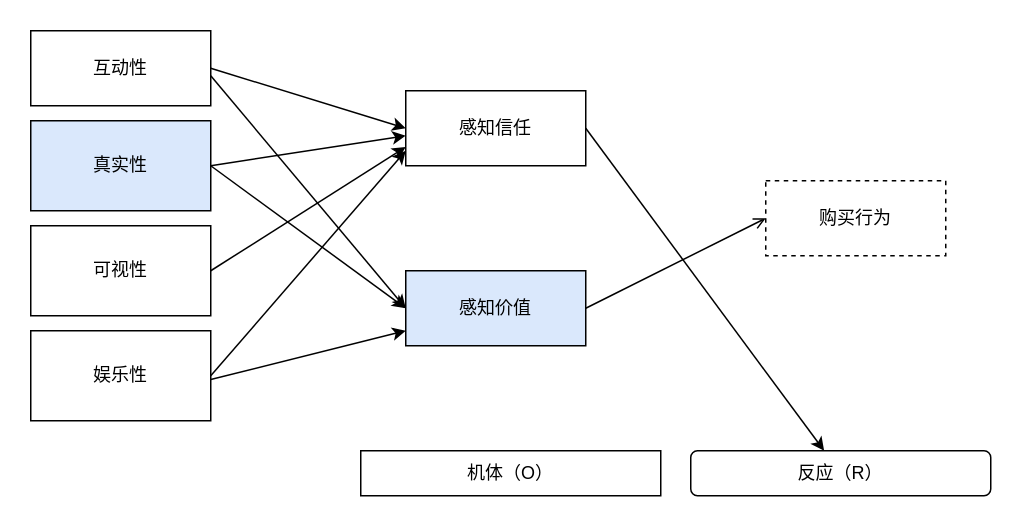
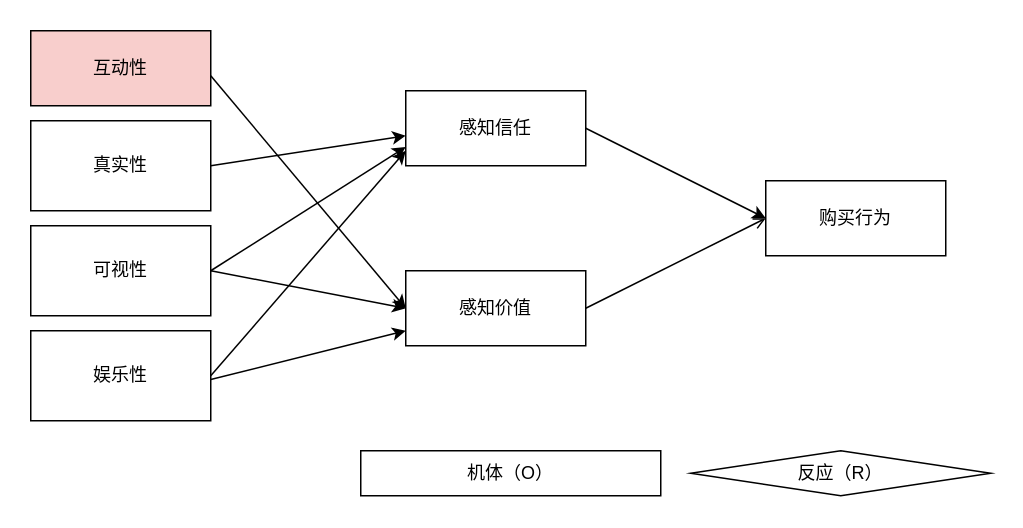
  <mxCell id="0" />
  <mxCell id="1" parent="0" />
- <mxCell id="2" value="互动性" style="rounded=0;whiteSpace=wrap;html=1;" vertex="1" parent="1"><mxGeometry x="20" y="20" width="120" height="50" as="geometry" /></mxCell>
+ <mxCell id="2" value="互动性" style="rounded=0;whiteSpace=wrap;html=1;fillColor=#f8cecc;" vertex="1" parent="1"><mxGeometry x="20" y="20" width="120" height="50" as="geometry" /></mxCell>
  <mxCell id="3" value="娱乐性" style="rounded=0;whiteSpace=wrap;html=1;" vertex="1" parent="1"><mxGeometry x="20" y="220" width="120" height="60" as="geometry" /></mxCell>
  <mxCell id="4" value="可视性" style="rounded=0;whiteSpace=wrap;html=1;" vertex="1" parent="1"><mxGeometry x="20" y="150" width="120" height="60" as="geometry" /></mxCell>
- <mxCell id="5" value="真实性" style="rounded=0;whiteSpace=wrap;html=1;fillColor=#dae8fc;" vertex="1" parent="1"><mxGeometry x="20" y="80" width="120" height="60" as="geometry" /></mxCell>
- <mxCell id="6" value="反应（R）" style="rounded=1;whiteSpace=wrap;html=1;" vertex="1" parent="1"><mxGeometry x="460" y="300" width="200" height="30" as="geometry" /></mxCell>
+ <mxCell id="5" value="真实性" style="rounded=0;whiteSpace=wrap;html=1;" vertex="1" parent="1"><mxGeometry x="20" y="80" width="120" height="60" as="geometry" /></mxCell>
+ <mxCell id="6" value="反应（R）" style="rhombus;whiteSpace=wrap;html=1;" vertex="1" parent="1"><mxGeometry x="460" y="300" width="200" height="30" as="geometry" /></mxCell>
  <mxCell id="7" value="机体（O）" style="whiteSpace=wrap;html=1;rounded=0;" vertex="1" parent="1"><mxGeometry x="240" y="300" width="200" height="30" as="geometry" /></mxCell>
  <mxCell id="8" value="感知信任" style="rounded=0;whiteSpace=wrap;html=1;" vertex="1" parent="1"><mxGeometry x="270" y="60" width="120" height="50" as="geometry" /></mxCell>
- <mxCell id="9" value="感知价值" style="rounded=0;whiteSpace=wrap;html=1;fillColor=#dae8fc;" vertex="1" parent="1"><mxGeometry x="270" y="180" width="120" height="50" as="geometry" /></mxCell>
- <mxCell id="10" value="购买行为" style="rounded=0;whiteSpace=wrap;html=1;dashed=1;" vertex="1" parent="1"><mxGeometry x="510" y="120" width="120" height="50" as="geometry" /></mxCell>
- <mxCell id="11" value="" style="endArrow=classic;html=1;rounded=0;exitX=1;exitY=0.5;exitDx=0;exitDy=0;entryX=0;entryY=0.5;entryDx=0;entryDy=0;" edge="1" parent="1" source="2" target="8"><mxGeometry width="50" height="50" relative="1" as="geometry"><mxPoint x="260" y="230" as="sourcePoint" /><mxPoint x="310" y="180" as="targetPoint" /></mxGeometry></mxCell>
+ <mxCell id="9" value="感知价值" style="rounded=0;whiteSpace=wrap;html=1;" vertex="1" parent="1"><mxGeometry x="270" y="180" width="120" height="50" as="geometry" /></mxCell>
+ <mxCell id="10" value="购买行为" style="rounded=0;whiteSpace=wrap;html=1;" vertex="1" parent="1"><mxGeometry x="510" y="120" width="120" height="50" as="geometry" /></mxCell>
  <mxCell id="12" value="" style="endArrow=classic;html=1;rounded=0;" edge="1" parent="1"><mxGeometry width="50" height="50" relative="1" as="geometry"><mxPoint x="140" y="110" as="sourcePoint" /><mxPoint x="270" y="90" as="targetPoint" /></mxGeometry></mxCell>
  <mxCell id="13" value="" style="endArrow=classic;html=1;rounded=0;exitX=1;exitY=0.5;exitDx=0;exitDy=0;entryX=0;entryY=0.5;entryDx=0;entryDy=0;" edge="1" parent="1" target="9"><mxGeometry width="50" height="50" relative="1" as="geometry"><mxPoint x="140" y="50" as="sourcePoint" /><mxPoint x="270" y="90" as="targetPoint" /></mxGeometry></mxCell>
- <mxCell id="14" value="" style="endArrow=classic;html=1;rounded=0;exitX=1;exitY=0.5;exitDx=0;exitDy=0;entryX=0;entryY=0.5;entryDx=0;entryDy=0;" edge="1" parent="1" source="5" target="9"><mxGeometry width="50" height="50" relative="1" as="geometry"><mxPoint x="170" y="75" as="sourcePoint" /><mxPoint x="300" y="115" as="targetPoint" /></mxGeometry></mxCell>
- <mxCell id="15" value="" style="endArrow=classic;html=1;rounded=0;exitX=1;exitY=0.5;exitDx=0;exitDy=0;" edge="1" parent="1" source="8" target="6"><mxGeometry width="50" height="50" relative="1" as="geometry"><mxPoint x="260" y="230" as="sourcePoint" /><mxPoint x="310" y="180" as="targetPoint" /></mxGeometry></mxCell>
+ <mxCell id="15" value="" style="endArrow=classic;html=1;rounded=0;exitX=1;exitY=0.5;exitDx=0;exitDy=0;entryX=0;entryY=0.5;entryDx=0;entryDy=0;" edge="1" parent="1" source="8" target="10"><mxGeometry width="50" height="50" relative="1" as="geometry"><mxPoint x="260" y="230" as="sourcePoint" /><mxPoint x="310" y="180" as="targetPoint" /></mxGeometry></mxCell>
  <mxCell id="16" value="" style="endArrow=open;html=1;rounded=0;exitX=1;exitY=0.5;exitDx=0;exitDy=0;entryX=0;entryY=0.5;entryDx=0;entryDy=0;" edge="1" parent="1" source="9" target="10"><mxGeometry width="50" height="50" relative="1" as="geometry"><mxPoint x="400" y="95" as="sourcePoint" /><mxPoint x="490" y="140" as="targetPoint" /></mxGeometry></mxCell>
+ <mxCell id="17" value="" style="endArrow=classic;html=1;rounded=0;exitX=1;exitY=0.5;exitDx=0;exitDy=0;entryX=0;entryY=0.5;entryDx=0;entryDy=0;" edge="1" parent="1" source="4" target="9"><mxGeometry width="50" height="50" relative="1" as="geometry"><mxPoint x="150" y="120" as="sourcePoint" /><mxPoint x="280" y="215" as="targetPoint" /></mxGeometry></mxCell>
  <mxCell id="18" value="" style="endArrow=classic;html=1;rounded=0;entryX=0;entryY=0.75;entryDx=0;entryDy=0;" edge="1" parent="1" target="8"><mxGeometry width="50" height="50" relative="1" as="geometry"><mxPoint x="140" y="180" as="sourcePoint" /><mxPoint x="280" y="215" as="targetPoint" /></mxGeometry></mxCell>
  <mxCell id="19" value="" style="endArrow=classic;html=1;rounded=0;exitX=1;exitY=0.5;exitDx=0;exitDy=0;entryX=0;entryY=0.75;entryDx=0;entryDy=0;" edge="1" parent="1"><mxGeometry width="50" height="50" relative="1" as="geometry"><mxPoint x="140" y="252.5" as="sourcePoint" /><mxPoint x="270" y="220" as="targetPoint" /></mxGeometry></mxCell>
  <mxCell id="20" value="" style="endArrow=classic;html=1;rounded=0;exitX=1;exitY=0.5;exitDx=0;exitDy=0;" edge="1" parent="1" source="3"><mxGeometry width="50" height="50" relative="1" as="geometry"><mxPoint x="140" y="240" as="sourcePoint" /><mxPoint x="270" y="100" as="targetPoint" /></mxGeometry></mxCell>
